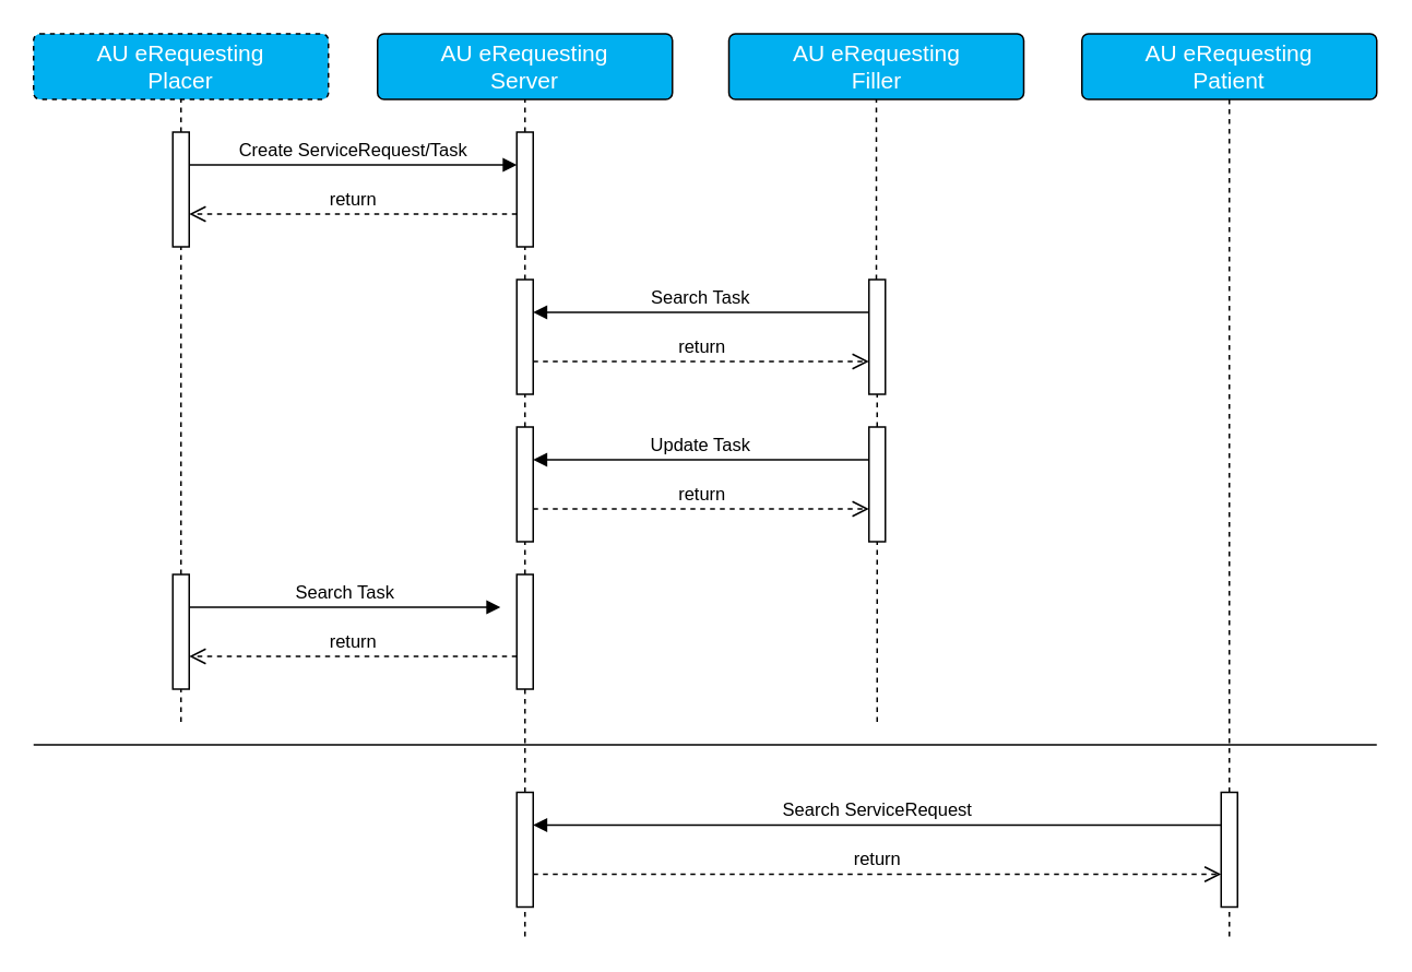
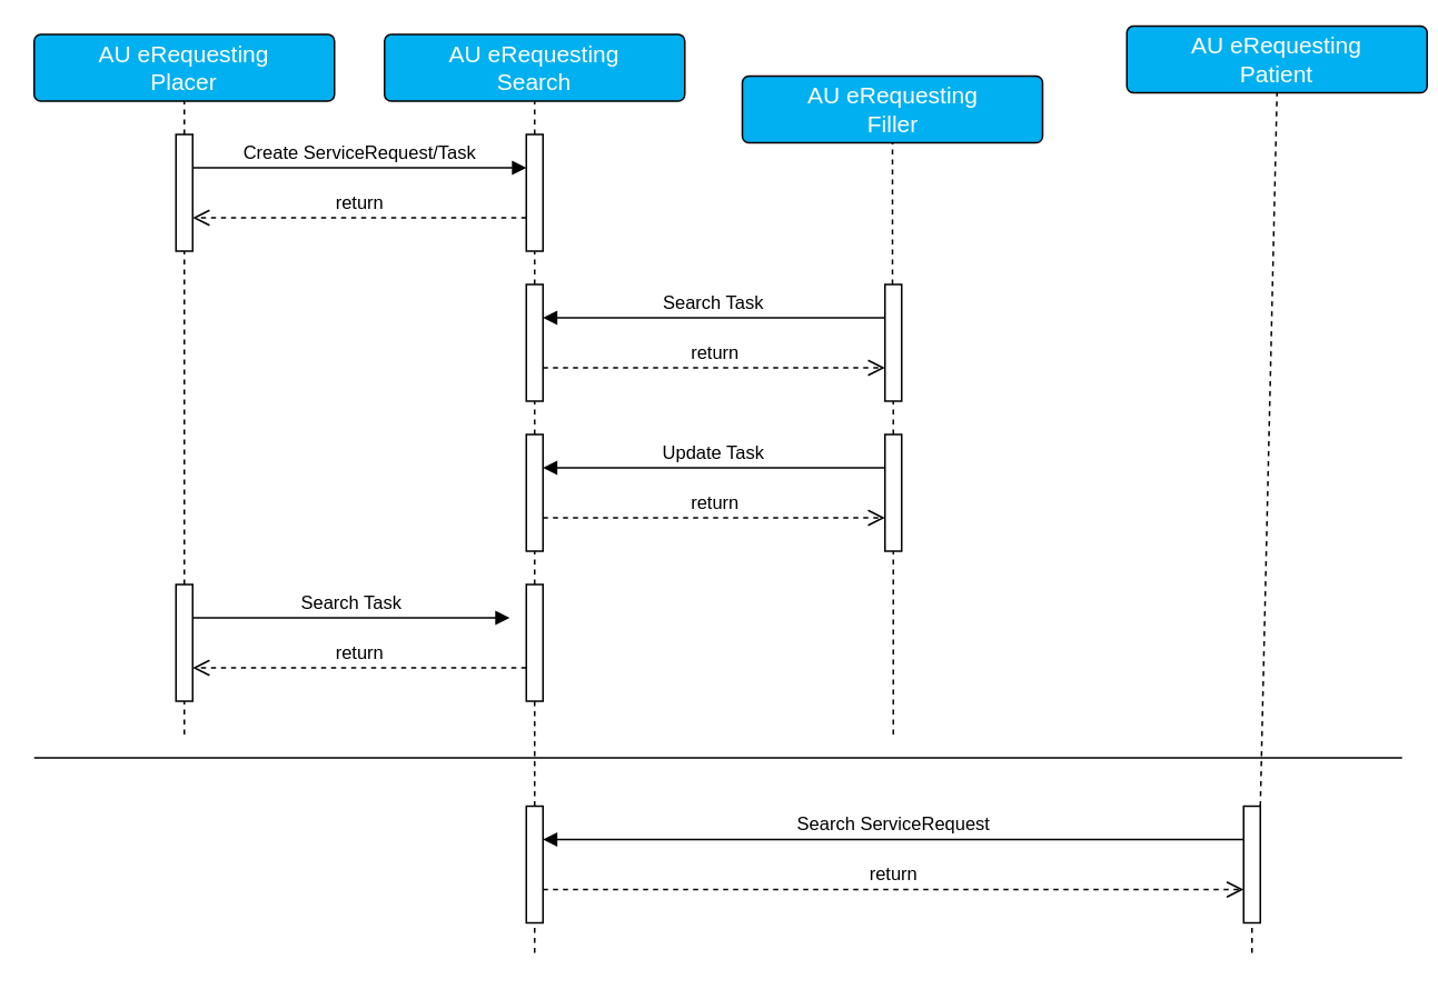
  <mxCell id="0" />
  <mxCell id="1" parent="0" />
- <mxCell id="2" value="&lt;span style=&quot;font-size: 14px;&quot;&gt;AU eRequesting&lt;br&gt;Placer&lt;/span&gt;" style="rounded=1;arcSize=10;whiteSpace=wrap;html=1;align=center;fillColor=#00B0F0;fontColor=#FFFFFF;dashed=1;" parent="1" vertex="1"><mxGeometry x="20" y="20" width="180" height="40" as="geometry" /></mxCell>
- <mxCell id="3" value="&lt;span style=&quot;font-size: 14px;&quot;&gt;AU eRequesting&lt;br&gt;Server&lt;/span&gt;" style="rounded=1;arcSize=10;whiteSpace=wrap;html=1;align=center;fillColor=#00B0F0;fontColor=#FFFFFF;" parent="1" vertex="1"><mxGeometry x="230" y="20" width="180" height="40" as="geometry" /></mxCell>
- <mxCell id="4" value="&lt;span style=&quot;font-size: 14px;&quot;&gt;AU eRequesting&lt;br&gt;Filler&lt;/span&gt;" style="rounded=1;arcSize=10;whiteSpace=wrap;html=1;align=center;fillColor=#00B0F0;fontColor=#FFFFFF;" parent="1" vertex="1"><mxGeometry x="444.5" y="20" width="180" height="40" as="geometry" /></mxCell>
- <mxCell id="5" value="&lt;span style=&quot;font-size: 14px;&quot;&gt;AU eRequesting&lt;br&gt;Patient&lt;/span&gt;" style="rounded=1;arcSize=10;whiteSpace=wrap;html=1;align=center;fillColor=#00B0F0;fontColor=#FFFFFF;" parent="1" vertex="1"><mxGeometry x="660" y="20" width="180" height="40" as="geometry" /></mxCell>
+ <mxCell id="2" value="&lt;span style=&quot;font-size: 14px;&quot;&gt;AU eRequesting&lt;br&gt;Placer&lt;/span&gt;" style="rounded=1;arcSize=10;whiteSpace=wrap;html=1;align=center;fillColor=#00B0F0;fontColor=#FFFFFF;" parent="1" vertex="1"><mxGeometry x="20" y="20" width="180" height="40" as="geometry" /></mxCell>
+ <mxCell id="3" value="&lt;span style=&quot;font-size: 14px;&quot;&gt;AU eRequesting&lt;br&gt;Search&lt;/span&gt;" style="rounded=1;arcSize=10;whiteSpace=wrap;html=1;align=center;fillColor=#00B0F0;fontColor=#FFFFFF;" parent="1" vertex="1"><mxGeometry x="230" y="20" width="180" height="40" as="geometry" /></mxCell>
+ <mxCell id="4" value="&lt;span style=&quot;font-size: 14px;&quot;&gt;AU eRequesting&lt;br&gt;Filler&lt;/span&gt;" style="rounded=1;arcSize=10;whiteSpace=wrap;html=1;align=center;fillColor=#00B0F0;fontColor=#FFFFFF;" parent="1" vertex="1"><mxGeometry x="444.5" y="45" width="180" height="40" as="geometry" /></mxCell>
+ <mxCell id="5" value="&lt;span style=&quot;font-size: 14px;&quot;&gt;AU eRequesting&lt;br&gt;Patient&lt;/span&gt;" style="rounded=1;arcSize=10;whiteSpace=wrap;html=1;align=center;fillColor=#00B0F0;fontColor=#FFFFFF;" parent="1" vertex="1"><mxGeometry x="675" y="15" width="180" height="40" as="geometry" /></mxCell>
  <mxCell id="6" value="" style="endArrow=none;dashed=1;html=1;rounded=0;entryX=0.5;entryY=1;entryDx=0;entryDy=0;" parent="1" source="15" target="2" edge="1"><mxGeometry width="50" height="50" relative="1" as="geometry"><mxPoint x="110" y="450" as="sourcePoint" /><mxPoint x="450" y="210" as="targetPoint" /></mxGeometry></mxCell>
  <mxCell id="7" value="" style="endArrow=none;dashed=1;html=1;rounded=0;entryX=0.5;entryY=1;entryDx=0;entryDy=0;" parent="1" source="13" target="3" edge="1"><mxGeometry width="50" height="50" relative="1" as="geometry"><mxPoint x="310" y="450" as="sourcePoint" /><mxPoint x="309.5" y="190" as="targetPoint" /></mxGeometry></mxCell>
  <mxCell id="8" value="" style="endArrow=none;dashed=1;html=1;rounded=0;entryX=0.5;entryY=1;entryDx=0;entryDy=0;" parent="1" source="27" target="4" edge="1"><mxGeometry width="50" height="50" relative="1" as="geometry"><mxPoint x="530" y="660" as="sourcePoint" /><mxPoint x="600" y="220" as="targetPoint" /></mxGeometry></mxCell>
  <mxCell id="9" value="" style="endArrow=none;dashed=1;html=1;rounded=0;entryX=0.5;entryY=1;entryDx=0;entryDy=0;" parent="1" source="33" target="5" edge="1"><mxGeometry width="50" height="50" relative="1" as="geometry"><mxPoint x="730" y="650" as="sourcePoint" /><mxPoint x="680" y="400" as="targetPoint" /></mxGeometry></mxCell>
  <mxCell id="10" value="Create ServiceRequest/Task" style="html=1;verticalAlign=bottom;endArrow=block;curved=0;rounded=0;" parent="1" source="15" target="13" edge="1"><mxGeometry relative="1" as="geometry"><mxPoint x="115" y="100" as="sourcePoint" /><mxPoint x="305" y="100" as="targetPoint" /><Array as="points"><mxPoint x="240" y="100" /><mxPoint x="270" y="100" /></Array></mxGeometry></mxCell>
  <mxCell id="11" value="return" style="html=1;verticalAlign=bottom;endArrow=open;dashed=1;endSize=8;curved=0;rounded=0;" parent="1" source="13" target="15" edge="1"><mxGeometry relative="1" as="geometry"><mxPoint x="115" y="130" as="targetPoint" /><mxPoint x="305" y="130" as="sourcePoint" /><Array as="points"><mxPoint x="210" y="130" /></Array></mxGeometry></mxCell>
  <mxCell id="12" value="" style="endArrow=none;dashed=1;html=1;rounded=0;entryX=0.5;entryY=1;entryDx=0;entryDy=0;" parent="1" source="19" target="13" edge="1"><mxGeometry width="50" height="50" relative="1" as="geometry"><mxPoint x="320" y="630" as="sourcePoint" /><mxPoint x="320" y="30" as="targetPoint" /></mxGeometry></mxCell>
  <mxCell id="13" value="" style="html=1;points=[[0,0,0,0,5],[0,1,0,0,-5],[1,0,0,0,5],[1,1,0,0,-5]];perimeter=orthogonalPerimeter;outlineConnect=0;targetShapes=umlLifeline;portConstraint=eastwest;newEdgeStyle={&quot;curved&quot;:0,&quot;rounded&quot;:0};" parent="1" vertex="1"><mxGeometry x="315" y="80" width="10" height="70" as="geometry" /></mxCell>
  <mxCell id="14" value="" style="endArrow=none;dashed=1;html=1;rounded=0;entryX=0.5;entryY=1;entryDx=0;entryDy=0;" parent="1" source="21" target="15" edge="1"><mxGeometry width="50" height="50" relative="1" as="geometry"><mxPoint x="110" y="630" as="sourcePoint" /><mxPoint x="110" y="30" as="targetPoint" /></mxGeometry></mxCell>
  <mxCell id="15" value="" style="html=1;points=[[0,0,0,0,5],[0,1,0,0,-5],[1,0,0,0,5],[1,1,0,0,-5]];perimeter=orthogonalPerimeter;outlineConnect=0;targetShapes=umlLifeline;portConstraint=eastwest;newEdgeStyle={&quot;curved&quot;:0,&quot;rounded&quot;:0};" parent="1" vertex="1"><mxGeometry x="105" y="80" width="10" height="70" as="geometry" /></mxCell>
  <mxCell id="16" value="Search ServiceRequest" style="html=1;verticalAlign=bottom;endArrow=block;curved=0;rounded=0;" parent="1" source="33" target="31" edge="1"><mxGeometry relative="1" as="geometry"><mxPoint x="725" y="503" as="sourcePoint" /><mxPoint x="315" y="503" as="targetPoint" /><Array as="points"><mxPoint x="660" y="503" /></Array><mxPoint as="offset" /></mxGeometry></mxCell>
  <mxCell id="17" value="return" style="html=1;verticalAlign=bottom;endArrow=open;dashed=1;endSize=8;curved=0;rounded=0;" parent="1" source="31" target="33" edge="1"><mxGeometry relative="1" as="geometry"><mxPoint x="725" y="533" as="targetPoint" /><mxPoint x="315" y="533" as="sourcePoint" /><Array as="points"><mxPoint x="340" y="533" /></Array></mxGeometry></mxCell>
  <mxCell id="18" value="" style="endArrow=none;dashed=1;html=1;rounded=0;entryX=0.5;entryY=1;entryDx=0;entryDy=0;" parent="1" source="25" target="19" edge="1"><mxGeometry width="50" height="50" relative="1" as="geometry"><mxPoint x="320" y="450" as="sourcePoint" /><mxPoint x="320" y="150" as="targetPoint" /></mxGeometry></mxCell>
  <mxCell id="19" value="" style="html=1;points=[[0,0,0,0,5],[0,1,0,0,-5],[1,0,0,0,5],[1,1,0,0,-5]];perimeter=orthogonalPerimeter;outlineConnect=0;targetShapes=umlLifeline;portConstraint=eastwest;newEdgeStyle={&quot;curved&quot;:0,&quot;rounded&quot;:0};" parent="1" vertex="1"><mxGeometry x="315" y="170" width="10" height="70" as="geometry" /></mxCell>
  <mxCell id="20" value="" style="endArrow=none;dashed=1;html=1;rounded=0;entryX=0.5;entryY=1;entryDx=0;entryDy=0;" parent="1" target="21" edge="1"><mxGeometry width="50" height="50" relative="1" as="geometry"><mxPoint x="110" y="440" as="sourcePoint" /><mxPoint x="110" y="180" as="targetPoint" /></mxGeometry></mxCell>
  <mxCell id="21" value="" style="html=1;points=[[0,0,0,0,5],[0,1,0,0,-5],[1,0,0,0,5],[1,1,0,0,-5]];perimeter=orthogonalPerimeter;outlineConnect=0;targetShapes=umlLifeline;portConstraint=eastwest;newEdgeStyle={&quot;curved&quot;:0,&quot;rounded&quot;:0};" parent="1" vertex="1"><mxGeometry x="105" y="350" width="10" height="70" as="geometry" /></mxCell>
  <mxCell id="22" value="" style="endArrow=none;dashed=1;html=1;rounded=0;entryX=0.5;entryY=1;entryDx=0;entryDy=0;" parent="1" source="31" target="23" edge="1"><mxGeometry width="50" height="50" relative="1" as="geometry"><mxPoint x="320" y="620" as="sourcePoint" /><mxPoint x="320" y="250" as="targetPoint" /></mxGeometry></mxCell>
  <mxCell id="23" value="" style="html=1;points=[[0,0,0,0,5],[0,1,0,0,-5],[1,0,0,0,5],[1,1,0,0,-5]];perimeter=orthogonalPerimeter;outlineConnect=0;targetShapes=umlLifeline;portConstraint=eastwest;newEdgeStyle={&quot;curved&quot;:0,&quot;rounded&quot;:0};" parent="1" vertex="1"><mxGeometry x="315" y="350" width="10" height="70" as="geometry" /></mxCell>
  <mxCell id="24" value="" style="endArrow=none;dashed=1;html=1;rounded=0;entryX=0.5;entryY=1;entryDx=0;entryDy=0;" parent="1" source="23" target="25" edge="1"><mxGeometry width="50" height="50" relative="1" as="geometry"><mxPoint x="320" y="350" as="sourcePoint" /><mxPoint x="320" y="250" as="targetPoint" /></mxGeometry></mxCell>
  <mxCell id="25" value="" style="html=1;points=[[0,0,0,0,5],[0,1,0,0,-5],[1,0,0,0,5],[1,1,0,0,-5]];perimeter=orthogonalPerimeter;outlineConnect=0;targetShapes=umlLifeline;portConstraint=eastwest;newEdgeStyle={&quot;curved&quot;:0,&quot;rounded&quot;:0};" parent="1" vertex="1"><mxGeometry x="315" y="260" width="10" height="70" as="geometry" /></mxCell>
  <mxCell id="26" value="" style="endArrow=none;dashed=1;html=1;rounded=0;entryX=0.5;entryY=1;entryDx=0;entryDy=0;" parent="1" source="29" target="27" edge="1"><mxGeometry width="50" height="50" relative="1" as="geometry"><mxPoint x="535" y="620" as="sourcePoint" /><mxPoint x="535" y="30" as="targetPoint" /></mxGeometry></mxCell>
  <mxCell id="27" value="" style="html=1;points=[[0,0,0,0,5],[0,1,0,0,-5],[1,0,0,0,5],[1,1,0,0,-5]];perimeter=orthogonalPerimeter;outlineConnect=0;targetShapes=umlLifeline;portConstraint=eastwest;newEdgeStyle={&quot;curved&quot;:0,&quot;rounded&quot;:0};" parent="1" vertex="1"><mxGeometry x="530" y="170" width="10" height="70" as="geometry" /></mxCell>
  <mxCell id="28" value="" style="endArrow=none;dashed=1;html=1;rounded=0;entryX=0.5;entryY=1;entryDx=0;entryDy=0;" parent="1" target="29" edge="1"><mxGeometry width="50" height="50" relative="1" as="geometry"><mxPoint x="535" y="440" as="sourcePoint" /><mxPoint x="520" y="270" as="targetPoint" /></mxGeometry></mxCell>
  <mxCell id="29" value="" style="html=1;points=[[0,0,0,0,5],[0,1,0,0,-5],[1,0,0,0,5],[1,1,0,0,-5]];perimeter=orthogonalPerimeter;outlineConnect=0;targetShapes=umlLifeline;portConstraint=eastwest;newEdgeStyle={&quot;curved&quot;:0,&quot;rounded&quot;:0};" parent="1" vertex="1"><mxGeometry x="530" y="260" width="10" height="70" as="geometry" /></mxCell>
  <mxCell id="30" value="" style="endArrow=none;dashed=1;html=1;rounded=0;entryX=0.5;entryY=1;entryDx=0;entryDy=0;" parent="1" target="31" edge="1"><mxGeometry width="50" height="50" relative="1" as="geometry"><mxPoint x="320" y="571" as="sourcePoint" /><mxPoint x="320" y="451" as="targetPoint" /></mxGeometry></mxCell>
  <mxCell id="31" value="" style="html=1;points=[[0,0,0,0,5],[0,1,0,0,-5],[1,0,0,0,5],[1,1,0,0,-5]];perimeter=orthogonalPerimeter;outlineConnect=0;targetShapes=umlLifeline;portConstraint=eastwest;newEdgeStyle={&quot;curved&quot;:0,&quot;rounded&quot;:0};" parent="1" vertex="1"><mxGeometry x="315" y="483" width="10" height="70" as="geometry" /></mxCell>
  <mxCell id="32" value="" style="endArrow=none;dashed=1;html=1;rounded=0;entryX=0.5;entryY=1;entryDx=0;entryDy=0;" parent="1" target="33" edge="1"><mxGeometry width="50" height="50" relative="1" as="geometry"><mxPoint x="750" y="571" as="sourcePoint" /><mxPoint x="750" y="61" as="targetPoint" /></mxGeometry></mxCell>
  <mxCell id="33" value="" style="html=1;points=[[0,0,0,0,5],[0,1,0,0,-5],[1,0,0,0,5],[1,1,0,0,-5]];perimeter=orthogonalPerimeter;outlineConnect=0;targetShapes=umlLifeline;portConstraint=eastwest;newEdgeStyle={&quot;curved&quot;:0,&quot;rounded&quot;:0};" parent="1" vertex="1"><mxGeometry x="745" y="483" width="10" height="70" as="geometry" /></mxCell>
  <mxCell id="34" value="Search Task" style="html=1;verticalAlign=bottom;endArrow=block;curved=0;rounded=0;entryX=0;entryY=0;entryDx=0;entryDy=5;entryPerimeter=0;" parent="1" source="21" edge="1"><mxGeometry relative="1" as="geometry"><mxPoint x="115" y="370" as="sourcePoint" /><mxPoint x="305" y="370" as="targetPoint" /><Array as="points"><mxPoint x="240" y="370" /><mxPoint x="270" y="370" /></Array></mxGeometry></mxCell>
  <mxCell id="35" value="return" style="html=1;verticalAlign=bottom;endArrow=open;dashed=1;endSize=8;curved=0;rounded=0;" parent="1" source="23" target="21" edge="1"><mxGeometry relative="1" as="geometry"><mxPoint x="110" y="400" as="targetPoint" /><mxPoint x="305" y="400" as="sourcePoint" /><Array as="points"><mxPoint x="210" y="400" /></Array></mxGeometry></mxCell>
  <mxCell id="36" value="Search Task" style="html=1;verticalAlign=bottom;endArrow=block;curved=0;rounded=0;" parent="1" source="27" target="19" edge="1"><mxGeometry relative="1" as="geometry"><mxPoint x="515" y="190" as="sourcePoint" /><mxPoint x="340" y="190" as="targetPoint" /><Array as="points"><mxPoint x="510" y="190" /></Array></mxGeometry></mxCell>
  <mxCell id="37" value="return" style="html=1;verticalAlign=bottom;endArrow=open;dashed=1;endSize=8;curved=0;rounded=0;" parent="1" source="19" target="27" edge="1"><mxGeometry relative="1" as="geometry"><mxPoint x="530" y="220" as="targetPoint" /><mxPoint x="325" y="220" as="sourcePoint" /><Array as="points"><mxPoint x="370" y="220" /></Array></mxGeometry></mxCell>
  <mxCell id="38" value="Update Task" style="html=1;verticalAlign=bottom;endArrow=block;curved=0;rounded=0;" parent="1" source="29" target="25" edge="1"><mxGeometry relative="1" as="geometry"><mxPoint x="515" y="280" as="sourcePoint" /><mxPoint x="330" y="280" as="targetPoint" /><Array as="points"><mxPoint x="500" y="280" /></Array><mxPoint as="offset" /></mxGeometry></mxCell>
  <mxCell id="39" value="return" style="html=1;verticalAlign=bottom;endArrow=open;dashed=1;endSize=8;curved=0;rounded=0;" parent="1" source="25" target="29" edge="1"><mxGeometry relative="1" as="geometry"><mxPoint x="515" y="310" as="targetPoint" /><mxPoint x="315" y="310" as="sourcePoint" /><Array as="points"><mxPoint x="340" y="310" /></Array></mxGeometry></mxCell>
  <mxCell id="40" value="" style="line;strokeWidth=1;fillColor=none;align=left;verticalAlign=middle;spacingTop=-1;spacingLeft=3;spacingRight=3;rotatable=0;labelPosition=right;points=[];portConstraint=eastwest;strokeColor=inherit;" parent="1" vertex="1"><mxGeometry x="20" y="450" width="820" height="8" as="geometry" /></mxCell>
